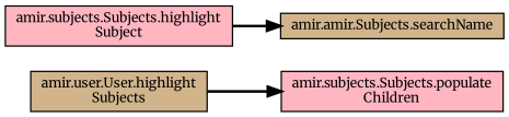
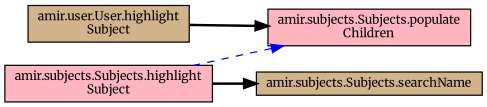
  digraph {
    fontname=Merriweather
    rankdir=RL
    node [color=black fillcolor=lightpink fontname=Merriweather fontsize=10 shape=record style=filled]
    edge [color=black dir=back fontname=Merriweather fontsize=10 labelfontname="FreeSans.ttf" labelfontsize=10 style=bold]
    n1 [fontcolor=black height=0.2 label="amir.subjects.Subjects.populate\lChildren" width=0.4]
-   n2 [fillcolor=tan height=0.2 label="amir.user.User.highlight\lSubjects" width=0.4]
+   n2 [fillcolor=tan height=0.2 label="amir.user.User.highlight\lSubject" width=0.4]
    n3 [height=0.2 label="amir.subjects.Subjects.highlight\lSubject" width=0.4]
-   n4 [fillcolor=tan height=0.2 label="amir.amir.Subjects.searchName" width=0.4]
+   n4 [fillcolor=tan height=0.2 label="amir.subjects.Subjects.searchName" width=0.4]
    n1 -> n2
+   n1 -> n3 [color=blue style=dashed]
    n4 -> n3
  }
